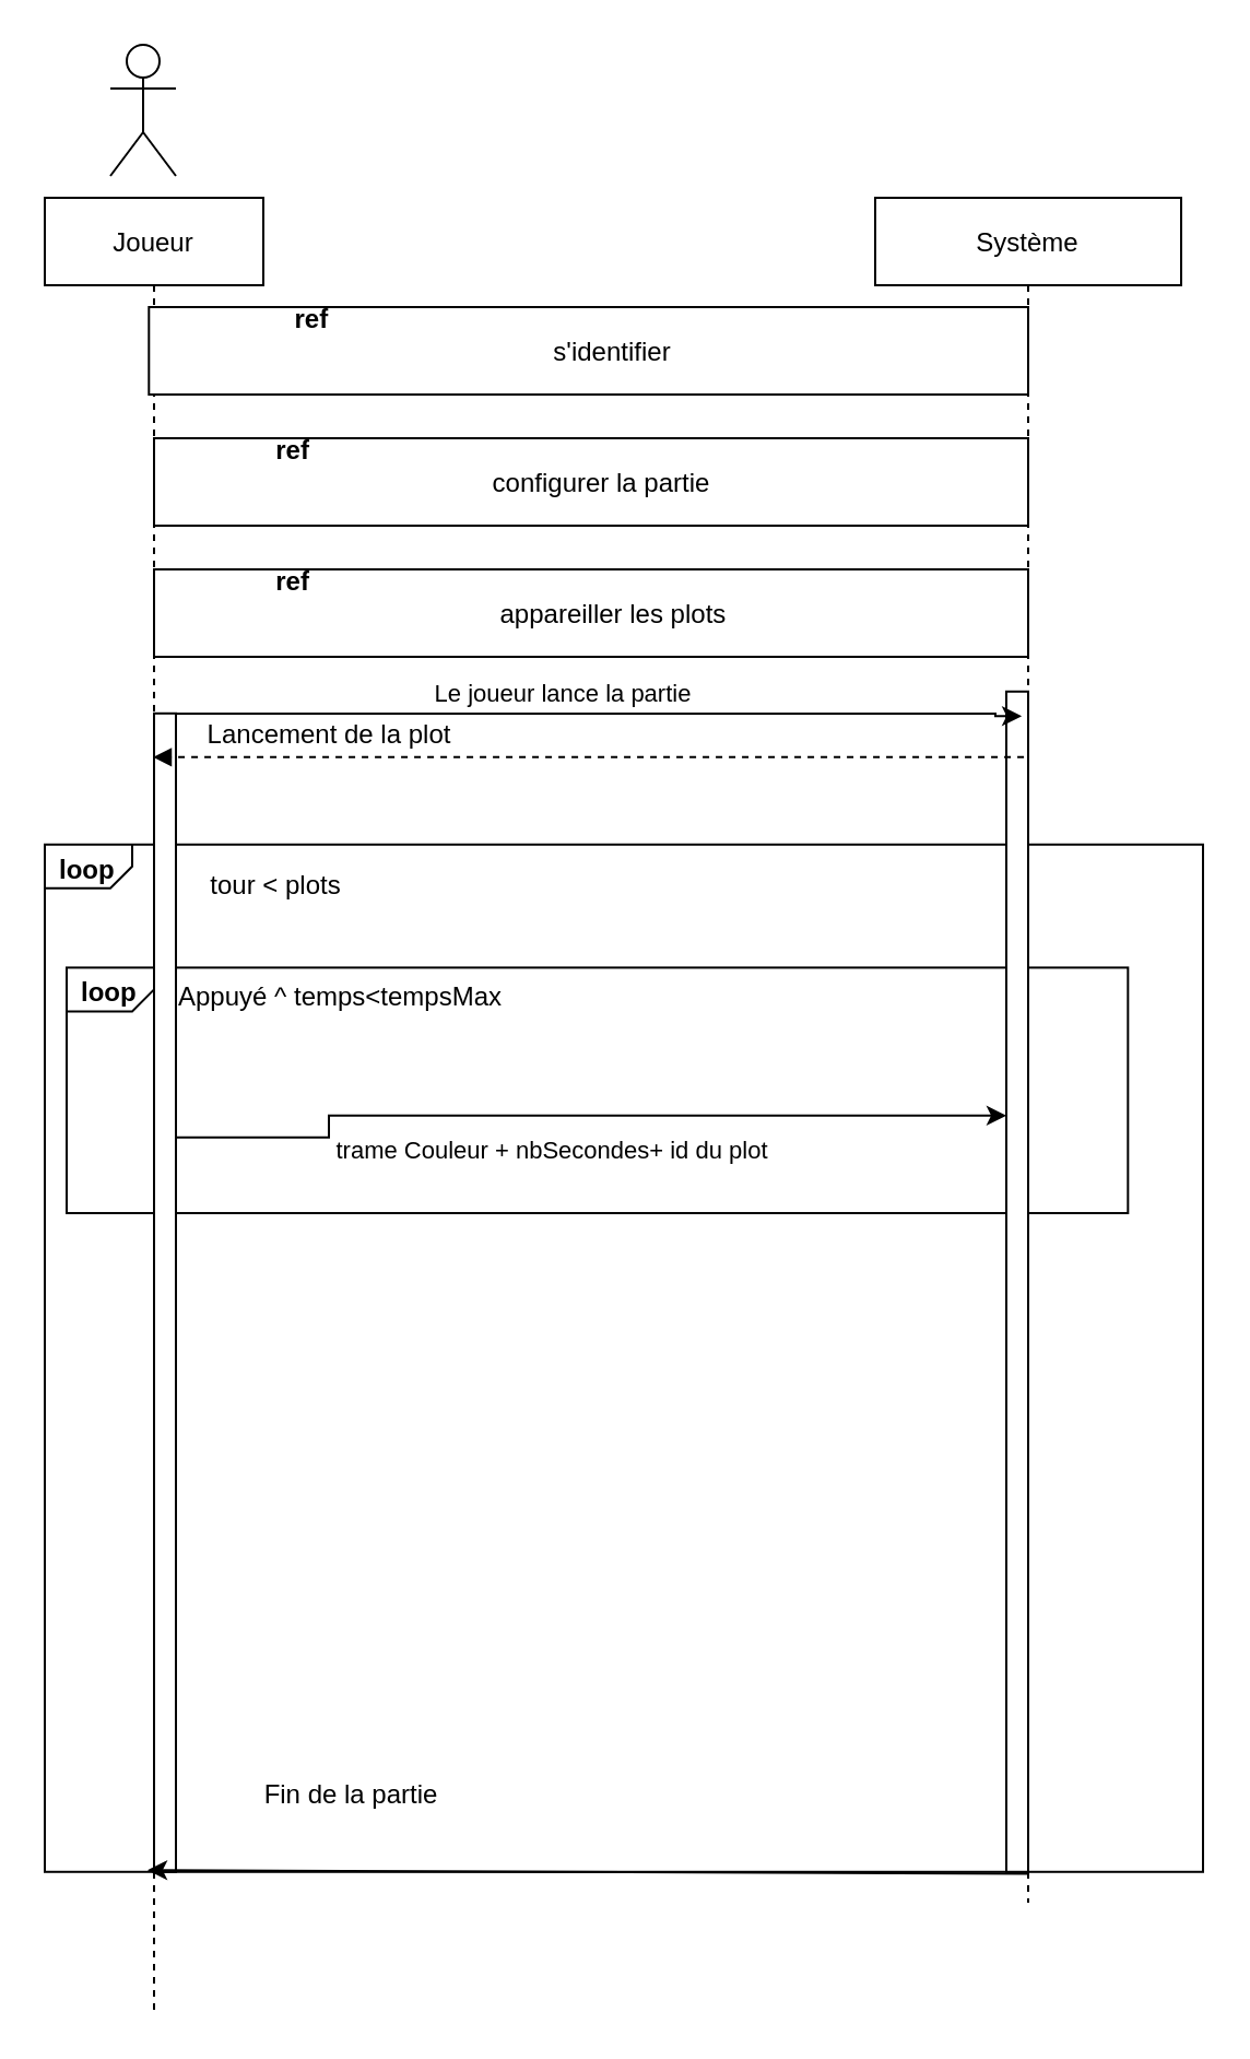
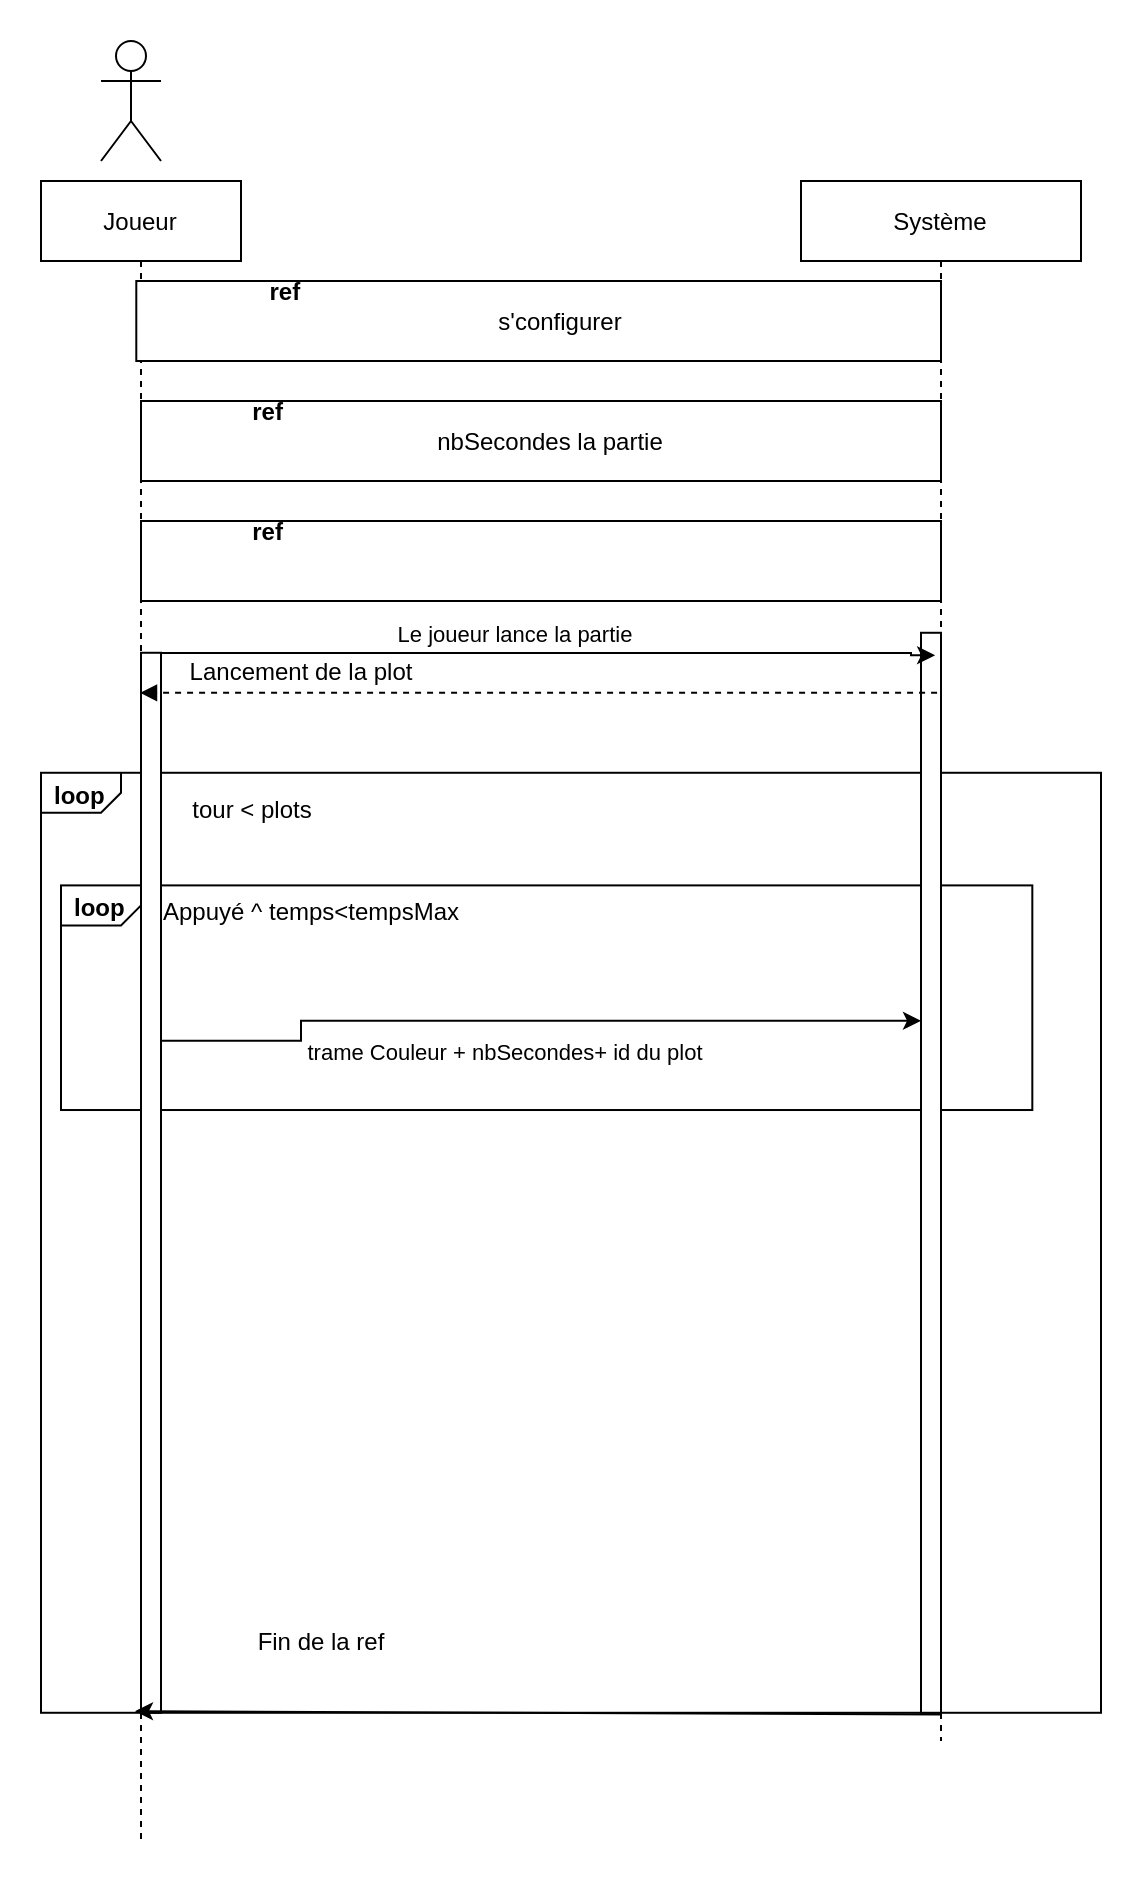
  <mxCell id="0" />
  <mxCell id="1" parent="0" />
  <mxCell id="2" value="Joueur" style="shape=umlLifeline;perimeter=lifelinePerimeter;container=1;collapsible=0;recursiveResize=0;rounded=0;shadow=0;strokeWidth=1;" parent="1" vertex="1"><mxGeometry x="20" y="90" width="100" height="830" as="geometry" /></mxCell>
  <mxCell id="3" value="Système" style="shape=umlLifeline;perimeter=lifelinePerimeter;container=0;collapsible=0;recursiveResize=0;rounded=0;shadow=0;strokeWidth=1;" parent="1" vertex="1"><mxGeometry x="400" y="90" width="140" height="780" as="geometry" /></mxCell>
  <mxCell id="4" value="" style="shape=umlActor;verticalLabelPosition=bottom;verticalAlign=top;html=1;outlineConnect=0;" parent="1" vertex="1"><mxGeometry x="50" y="20" width="30" height="60" as="geometry" /></mxCell>
  <mxCell id="5" value="" style="group" parent="1" vertex="1" connectable="0"><mxGeometry x="80" y="200" width="390" height="40" as="geometry" /></mxCell>
  <mxCell id="6" value="" style="html=1;align=left;" parent="5" vertex="1"><mxGeometry x="-10" width="400" height="40" as="geometry" /></mxCell>
- <mxCell id="7" value="configurer la partie" style="text;align=center;fontStyle=0;verticalAlign=middle;spacingLeft=3;spacingRight=3;strokeColor=none;rotatable=0;points=[[0,0.5],[1,0.5]];portConstraint=eastwest;" parent="5" vertex="1"><mxGeometry x="141.207" y="17.111" width="107.586" height="5.778" as="geometry" /></mxCell>
+ <mxCell id="7" value="nbSecondes la partie" style="text;align=center;fontStyle=0;verticalAlign=middle;spacingLeft=3;spacingRight=3;strokeColor=none;rotatable=0;points=[[0,0.5],[1,0.5]];portConstraint=eastwest;" parent="5" vertex="1"><mxGeometry x="141.207" y="17.111" width="107.586" height="5.778" as="geometry" /></mxCell>
  <mxCell id="8" value="ref" style="text;align=center;fontStyle=1;verticalAlign=middle;spacingLeft=3;spacingRight=3;strokeColor=none;rotatable=0;points=[[0,0.5],[1,0.5]];portConstraint=eastwest;" parent="5" vertex="1"><mxGeometry y="2.222" width="107.586" height="5.778" as="geometry" /></mxCell>
  <mxCell id="9" value="" style="group" parent="1" vertex="1" connectable="0"><mxGeometry x="90" y="140" width="380" height="40" as="geometry" /></mxCell>
  <mxCell id="10" value="" style="html=1;align=left;" parent="9" vertex="1"><mxGeometry x="-22.353" width="402.353" height="40" as="geometry" /></mxCell>
- <mxCell id="11" value="s'identifier" style="text;align=center;fontStyle=0;verticalAlign=middle;spacingLeft=3;spacingRight=3;strokeColor=none;rotatable=0;points=[[0,0.5],[1,0.5]];portConstraint=eastwest;" parent="9" vertex="1"><mxGeometry x="137.586" y="17.111" width="104.828" height="5.778" as="geometry" /></mxCell>
+ <mxCell id="11" value="s'configurer" style="text;align=center;fontStyle=0;verticalAlign=middle;spacingLeft=3;spacingRight=3;strokeColor=none;rotatable=0;points=[[0,0.5],[1,0.5]];portConstraint=eastwest;" parent="9" vertex="1"><mxGeometry x="137.586" y="17.111" width="104.828" height="5.778" as="geometry" /></mxCell>
  <mxCell id="12" value="ref" style="text;align=center;fontStyle=1;verticalAlign=middle;spacingLeft=3;spacingRight=3;strokeColor=none;rotatable=0;points=[[0,0.5],[1,0.5]];portConstraint=eastwest;" parent="9" vertex="1"><mxGeometry y="2.222" width="104.828" height="5.778" as="geometry" /></mxCell>
  <mxCell id="13" value="" style="html=1;shape=mxgraph.sysml.package;labelX=40;whiteSpace=wrap;align=center;fillColor=none;" parent="1" vertex="1"><mxGeometry x="20" y="385.89" width="530" height="470" as="geometry" /></mxCell>
  <mxCell id="14" value="" style="html=1;shape=mxgraph.sysml.package;labelX=40;whiteSpace=wrap;align=center;fillColor=none;" parent="13" vertex="1"><mxGeometry x="10.004" y="56.312" width="485.657" height="112.307" as="geometry" /></mxCell>
  <mxCell id="15" value="" style="html=1;points=[];perimeter=orthogonalPerimeter;" parent="13" vertex="1"><mxGeometry x="440" y="-70" width="10" height="540" as="geometry" /></mxCell>
  <mxCell id="16" value="tour &amp;lt; plots" style="text;html=1;strokeColor=none;fillColor=none;align=center;verticalAlign=middle;whiteSpace=wrap;rounded=0;" parent="13" vertex="1"><mxGeometry x="58.889" width="94.222" height="37.436" as="geometry" /></mxCell>
  <mxCell id="17" value="loop" style="html=1;align=left;verticalAlign=top;labelPosition=left;verticalLabelPosition=top;labelBackgroundColor=none;spacingLeft=5;spacingTop=-2;fontStyle=1;" parent="13" connectable="0" vertex="1"><mxGeometry as="geometry" /></mxCell>
  <mxCell id="18" value="loop" style="html=1;align=left;verticalAlign=top;labelPosition=left;verticalLabelPosition=top;labelBackgroundColor=none;spacingLeft=5;spacingTop=-2;fontStyle=1;" parent="13" connectable="0" vertex="1"><mxGeometry x="10.004" y="56.312" as="geometry" /></mxCell>
  <mxCell id="19" value="Appuyé ^ temps&amp;lt;tempsMax" style="text;html=1;strokeColor=none;fillColor=none;align=center;verticalAlign=middle;whiteSpace=wrap;rounded=0;" parent="13" vertex="1"><mxGeometry x="44.15" y="62.731" width="183.47" height="15.315" as="geometry" /></mxCell>
  <mxCell id="20" value="Le joueur lance la partie" style="verticalAlign=bottom;html=1;endArrow=classic;edgeStyle=orthogonalEdgeStyle;rounded=0;exitX=0.5;exitY=0.222;exitDx=0;exitDy=0;exitPerimeter=0;endFill=1;entryX=0.479;entryY=0.304;entryDx=0;entryDy=0;entryPerimeter=0;" parent="1" target="3" edge="1"><mxGeometry x="-0.012" relative="1" as="geometry"><mxPoint x="70" y="343.55" as="sourcePoint" /><mxPoint x="250" y="325.89" as="targetPoint" /><Array as="points"><mxPoint x="70" y="326" /><mxPoint x="455" y="326" /><mxPoint x="455" y="327" /></Array><mxPoint as="offset" /></mxGeometry></mxCell>
  <mxCell id="21" style="edgeStyle=orthogonalEdgeStyle;rounded=0;orthogonalLoop=1;jettySize=auto;html=1;exitX=0.5;exitY=1;exitDx=0;exitDy=0;exitPerimeter=0;" parent="1" edge="1"><mxGeometry relative="1" as="geometry"><mxPoint x="275" y="785.89" as="sourcePoint" /><mxPoint x="275" y="785.89" as="targetPoint" /></mxGeometry></mxCell>
  <mxCell id="22" value="Lancement de la plot" style="text;html=1;align=center;verticalAlign=middle;resizable=0;points=[];autosize=1;strokeColor=none;fillColor=none;" parent="1" vertex="1"><mxGeometry x="75" y="320.89" width="150" height="30" as="geometry" /></mxCell>
- <mxCell id="23" value="Fin de la partie" style="text;html=1;align=center;verticalAlign=middle;resizable=0;points=[];autosize=1;strokeColor=none;fillColor=none;" parent="1" vertex="1"><mxGeometry x="110" y="805.89" width="100" height="30" as="geometry" /></mxCell>
+ <mxCell id="23" value="Fin de la ref" style="text;html=1;align=center;verticalAlign=middle;resizable=0;points=[];autosize=1;strokeColor=none;fillColor=none;" parent="1" vertex="1"><mxGeometry x="110" y="805.89" width="100" height="30" as="geometry" /></mxCell>
  <mxCell id="24" value="" style="html=1;points=[];perimeter=orthogonalPerimeter;" parent="1" vertex="1"><mxGeometry x="70" y="325.89" width="10" height="530" as="geometry" /></mxCell>
  <mxCell id="25" value="" style="endArrow=classic;html=1;rounded=0;entryX=0.47;entryY=0.982;entryDx=0;entryDy=0;entryPerimeter=0;exitX=0.5;exitY=0.983;exitDx=0;exitDy=0;exitPerimeter=0;" parent="1" source="3" edge="1"><mxGeometry width="50" height="50" relative="1" as="geometry"><mxPoint x="460" y="855" as="sourcePoint" /><mxPoint x="67" y="855.09" as="targetPoint" /><Array as="points" /></mxGeometry></mxCell>
  <mxCell id="26" value="" style="endArrow=block;html=1;rounded=0;exitX=0.486;exitY=0.328;exitDx=0;exitDy=0;exitPerimeter=0;dashed=1;endFill=1;" parent="1" source="3" edge="1"><mxGeometry width="50" height="50" relative="1" as="geometry"><mxPoint x="257" y="346.67" as="sourcePoint" /><mxPoint x="69.5" y="345.89" as="targetPoint" /><Array as="points"><mxPoint x="100" y="345.89" /></Array></mxGeometry></mxCell>
  <mxCell id="27" value="" style="group" parent="1" vertex="1" connectable="0"><mxGeometry x="80" y="260" width="390" height="40" as="geometry" /></mxCell>
  <mxCell id="28" value="" style="html=1;align=left;" parent="27" vertex="1"><mxGeometry x="-10" width="400" height="40" as="geometry" /></mxCell>
  <mxCell id="29" value="ref" style="text;align=center;fontStyle=1;verticalAlign=middle;spacingLeft=3;spacingRight=3;strokeColor=none;rotatable=0;points=[[0,0.5],[1,0.5]];portConstraint=eastwest;" parent="27" vertex="1"><mxGeometry y="2.222" width="107.586" height="5.778" as="geometry" /></mxCell>
- <mxCell id="30" value="appareiller les plots" style="text;align=center;fontStyle=0;verticalAlign=middle;spacingLeft=3;spacingRight=3;strokeColor=none;rotatable=0;points=[[0,0.5],[1,0.5]];portConstraint=eastwest;" parent="27" vertex="1"><mxGeometry x="146.663" y="12.11" width="107.594" height="15.78" as="geometry" /></mxCell>
  <mxCell id="31" value="trame Couleur + nbSecondes+ id du plot" style="verticalAlign=bottom;html=1;endArrow=classic;edgeStyle=orthogonalEdgeStyle;rounded=0;exitX=1;exitY=0.366;exitDx=0;exitDy=0;exitPerimeter=0;endFill=1;" parent="1" source="24" target="15" edge="1"><mxGeometry x="-0.105" y="-20" relative="1" as="geometry"><mxPoint x="150" y="523.2" as="sourcePoint" /><mxPoint x="360" y="510" as="targetPoint" /><Array as="points"><mxPoint x="150" y="519.89" /><mxPoint x="150" y="509.89" /></Array><mxPoint x="7" y="5" as="offset" /></mxGeometry></mxCell>
